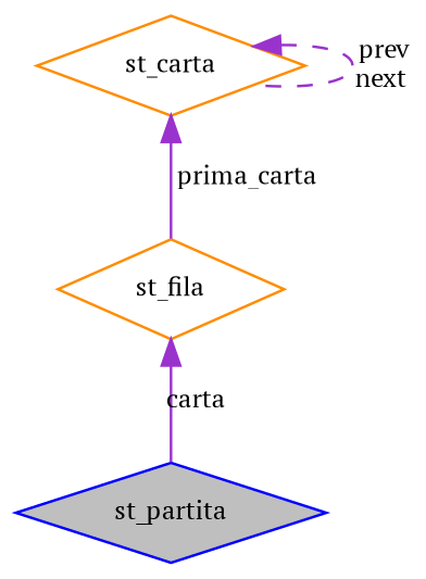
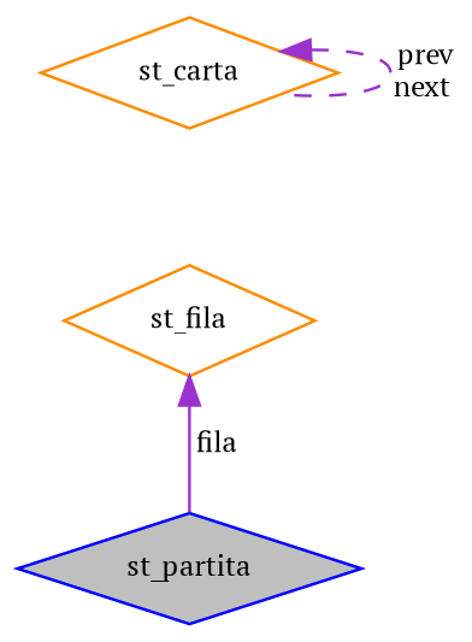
  digraph {
    fontname="PT Serif"
    node [color=darkorange fillcolor=white fontname="PT Serif" fontsize=10 shape=diamond style=filled]
    edge [color=darkorchid3 dir=back fontname="PT Serif" fontsize=10 labelfontname=Helvetica labelfontsize=10 style=solid]
    n1 [color=blue fillcolor=grey75 fontcolor=black height=0.2 label=st_partita width=0.4]
    n2 [height=0.2 label=st_carta width=0.4]
    n3 [height=0.2 label=st_fila width=0.4]
    n2 -> n2 [label=" prev\nnext" style=dashed]
-   n2 -> n3 [label=" prima_carta"]
-   n3 -> n1 [label=" carta"]
+   n3 -> n1 [label=" fila"]
  }
